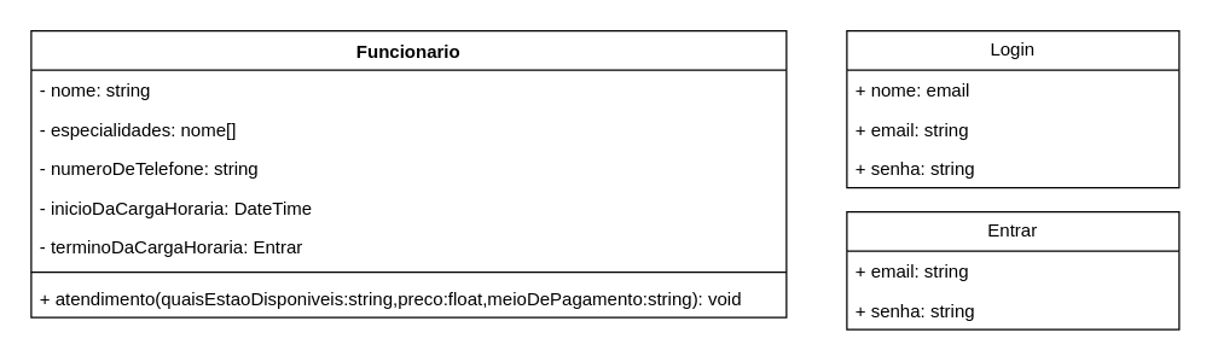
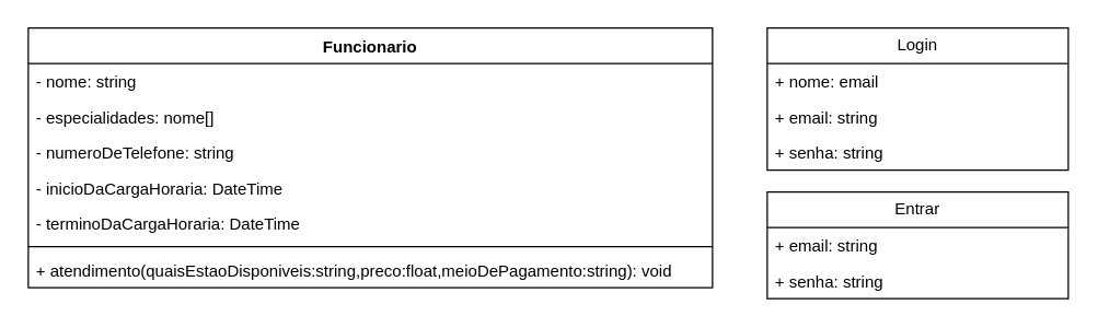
  <mxCell id="0" />
  <mxCell id="1" parent="0" />
  <mxCell id="2" value="Login" style="swimlane;fontStyle=0;childLayout=stackLayout;horizontal=1;startSize=26;fillColor=none;horizontalStack=0;resizeParent=1;resizeParentMax=0;resizeLast=0;collapsible=1;marginBottom=0;whiteSpace=wrap;html=1;" vertex="1" parent="1"><mxGeometry x="560" y="20" width="220" height="104" as="geometry" /></mxCell>
  <mxCell id="3" value="+ nome: email" style="text;strokeColor=none;fillColor=none;align=left;verticalAlign=top;spacingLeft=4;spacingRight=4;overflow=hidden;rotatable=0;points=[[0,0.5],[1,0.5]];portConstraint=eastwest;whiteSpace=wrap;html=1;" vertex="1" parent="2"><mxGeometry y="26" width="220" height="26" as="geometry" /></mxCell>
  <mxCell id="4" value="+ email: string" style="text;strokeColor=none;fillColor=none;align=left;verticalAlign=top;spacingLeft=4;spacingRight=4;overflow=hidden;rotatable=0;points=[[0,0.5],[1,0.5]];portConstraint=eastwest;whiteSpace=wrap;html=1;" vertex="1" parent="2"><mxGeometry y="52" width="220" height="26" as="geometry" /></mxCell>
  <mxCell id="5" value="+ senha: string" style="text;strokeColor=none;fillColor=none;align=left;verticalAlign=top;spacingLeft=4;spacingRight=4;overflow=hidden;rotatable=0;points=[[0,0.5],[1,0.5]];portConstraint=eastwest;whiteSpace=wrap;html=1;" vertex="1" parent="2"><mxGeometry y="78" width="220" height="26" as="geometry" /></mxCell>
  <mxCell id="6" value="" style="ellipse;whiteSpace=wrap;html=1;align=center;aspect=fixed;fillColor=none;strokeColor=none;resizable=0;perimeter=centerPerimeter;rotatable=0;allowArrows=0;points=[];outlineConnect=1;" vertex="1" parent="1"><mxGeometry x="405" y="130" width="10" height="10" as="geometry" /></mxCell>
  <mxCell id="7" value="Funcionario" style="swimlane;fontStyle=1;align=center;verticalAlign=top;childLayout=stackLayout;horizontal=1;startSize=26;horizontalStack=0;resizeParent=1;resizeParentMax=0;resizeLast=0;collapsible=1;marginBottom=0;whiteSpace=wrap;html=1;" vertex="1" parent="1"><mxGeometry x="20" y="20" width="500" height="190" as="geometry" /></mxCell>
  <mxCell id="8" value="- nome: string" style="text;strokeColor=none;fillColor=none;align=left;verticalAlign=top;spacingLeft=4;spacingRight=4;overflow=hidden;rotatable=0;points=[[0,0.5],[1,0.5]];portConstraint=eastwest;whiteSpace=wrap;html=1;" vertex="1" parent="7"><mxGeometry y="26" width="500" height="26" as="geometry" /></mxCell>
  <mxCell id="9" value="- especialidades: nome[]" style="text;strokeColor=none;fillColor=none;align=left;verticalAlign=top;spacingLeft=4;spacingRight=4;overflow=hidden;rotatable=0;points=[[0,0.5],[1,0.5]];portConstraint=eastwest;whiteSpace=wrap;html=1;" vertex="1" parent="7"><mxGeometry y="52" width="500" height="26" as="geometry" /></mxCell>
  <mxCell id="10" value="- numeroDeTelefone: string" style="text;strokeColor=none;fillColor=none;align=left;verticalAlign=top;spacingLeft=4;spacingRight=4;overflow=hidden;rotatable=0;points=[[0,0.5],[1,0.5]];portConstraint=eastwest;whiteSpace=wrap;html=1;" vertex="1" parent="7"><mxGeometry y="78" width="500" height="26" as="geometry" /></mxCell>
  <mxCell id="11" value="- inicioDaCargaHoraria: DateTime" style="text;strokeColor=none;fillColor=none;align=left;verticalAlign=top;spacingLeft=4;spacingRight=4;overflow=hidden;rotatable=0;points=[[0,0.5],[1,0.5]];portConstraint=eastwest;whiteSpace=wrap;html=1;" vertex="1" parent="7"><mxGeometry y="104" width="500" height="26" as="geometry" /></mxCell>
- <mxCell id="12" value="- terminoDaCargaHoraria: Entrar" style="text;strokeColor=none;fillColor=none;align=left;verticalAlign=top;spacingLeft=4;spacingRight=4;overflow=hidden;rotatable=0;points=[[0,0.5],[1,0.5]];portConstraint=eastwest;whiteSpace=wrap;html=1;" vertex="1" parent="7"><mxGeometry y="130" width="500" height="26" as="geometry" /></mxCell>
+ <mxCell id="12" value="- terminoDaCargaHoraria: DateTime" style="text;strokeColor=none;fillColor=none;align=left;verticalAlign=top;spacingLeft=4;spacingRight=4;overflow=hidden;rotatable=0;points=[[0,0.5],[1,0.5]];portConstraint=eastwest;whiteSpace=wrap;html=1;" vertex="1" parent="7"><mxGeometry y="130" width="500" height="26" as="geometry" /></mxCell>
  <mxCell id="13" value="" style="line;strokeWidth=1;fillColor=none;align=left;verticalAlign=middle;spacingTop=-1;spacingLeft=3;spacingRight=3;rotatable=0;labelPosition=right;points=[];portConstraint=eastwest;strokeColor=inherit;" vertex="1" parent="7"><mxGeometry y="156" width="500" height="8" as="geometry" /></mxCell>
  <mxCell id="14" value="+ atendimento(quaisEstaoDisponiveis:string,preco:float,meioDePagamento:string): void" style="text;strokeColor=none;fillColor=none;align=left;verticalAlign=top;spacingLeft=4;spacingRight=4;overflow=hidden;rotatable=0;points=[[0,0.5],[1,0.5]];portConstraint=eastwest;whiteSpace=wrap;html=1;" vertex="1" parent="7"><mxGeometry y="164" width="500" height="26" as="geometry" /></mxCell>
  <mxCell id="15" value="Entrar" style="swimlane;fontStyle=0;childLayout=stackLayout;horizontal=1;startSize=26;fillColor=none;horizontalStack=0;resizeParent=1;resizeParentMax=0;resizeLast=0;collapsible=1;marginBottom=0;whiteSpace=wrap;html=1;" vertex="1" parent="1"><mxGeometry x="560" y="140" width="220" height="78" as="geometry" /></mxCell>
  <mxCell id="16" value="+ email: string" style="text;strokeColor=none;fillColor=none;align=left;verticalAlign=top;spacingLeft=4;spacingRight=4;overflow=hidden;rotatable=0;points=[[0,0.5],[1,0.5]];portConstraint=eastwest;whiteSpace=wrap;html=1;" vertex="1" parent="15"><mxGeometry y="26" width="220" height="26" as="geometry" /></mxCell>
  <mxCell id="17" value="+ senha: string" style="text;strokeColor=none;fillColor=none;align=left;verticalAlign=top;spacingLeft=4;spacingRight=4;overflow=hidden;rotatable=0;points=[[0,0.5],[1,0.5]];portConstraint=eastwest;whiteSpace=wrap;html=1;" vertex="1" parent="15"><mxGeometry y="52" width="220" height="26" as="geometry" /></mxCell>
